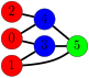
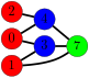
  graph {
    splines=true
    rankdir=LR
    node [color=black fillcolor=red fixedsize=true fontname="Latin Modern Math" fontsize=42 penwidth=1 shape=circle style=filled]
    edge [color=black penwidth=6 style=bold]
    0 [height=0.91667 width=0.91667]
    3 [fillcolor=blue height=0.91667 width=0.91667]
    4 [fillcolor=blue height=0.91667 width=0.91667]
-   5 [fillcolor=green height=0.91667 width=0.91667]
+   5 [fillcolor=green height=0.91667 label=7 width=0.91667]
    1 [height=0.91667 width=0.91667]
    2 [height=0.91667 width=0.91667]
    0 -- 3
    0 -- 4
    3 -- 5
    4 -- 5
    1 -- 3
    1 -- 5
    2 -- 4
  }
